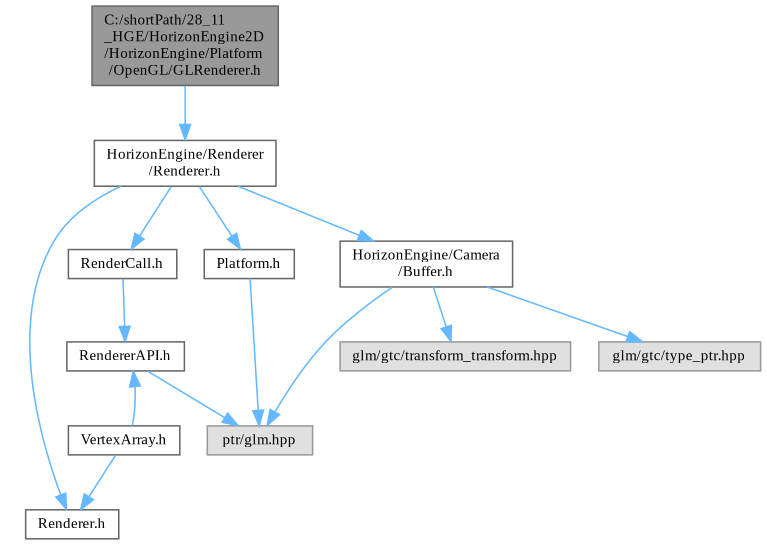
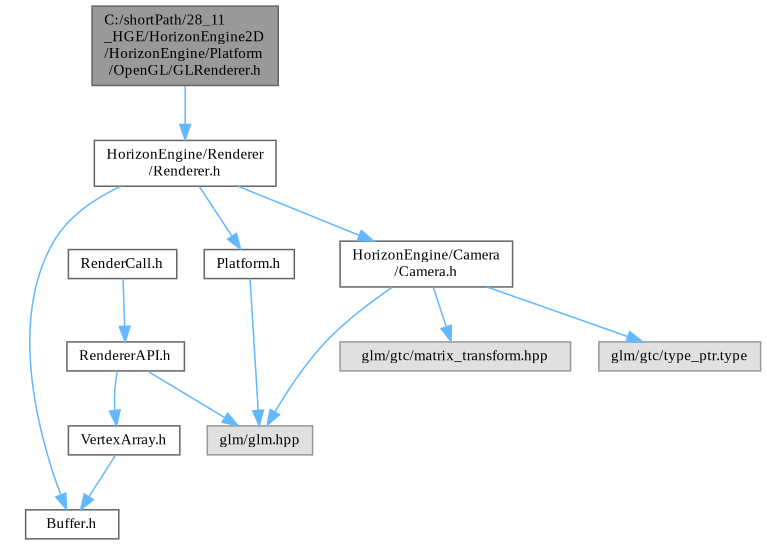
  digraph {
    fontname="Liberation Serif"
    node [color=grey40 fillcolor=white fontname="Liberation Serif" fontsize=10 shape=box style=filled]
    edge [color=steelblue1 fontname="Liberation Serif" fontsize=10 labelfontname=Helvetica labelfontsize=10 style=solid]
    n1 [color=gray40 fillcolor=grey60 fontcolor=black height=0.2 label="C:/shortPath/28_11\l_HGE/HorizonEngine2D\l/HorizonEngine/Platform\l/OpenGL/GLRenderer.h" width=0.4]
    n2 [height=0.2 label="HorizonEngine/Renderer\l/Renderer.h" width=0.4]
-   n3 [height=0.2 label="Renderer.h" width=0.4]
+   n3 [height=0.2 label="Buffer.h" width=0.4]
    n4 [height=0.2 label="Platform.h" width=0.4]
    n5 [height=0.2 label="RenderCall.h" width=0.4]
-   n6 [height=0.2 label="HorizonEngine/Camera\l/Buffer.h" width=0.4]
+   n6 [height=0.2 label="HorizonEngine/Camera\l/Camera.h" width=0.4]
    n7 [height=0.2 label="VertexArray.h" width=0.4]
-   n8 [color=grey60 fillcolor="#E0E0E0" height=0.2 label="ptr/glm.hpp" width=0.4]
+   n8 [color=grey60 fillcolor="#E0E0E0" height=0.2 label="glm/glm.hpp" width=0.4]
    n9 [height=0.2 label="RendererAPI.h" width=0.4]
-   n10 [color=grey60 fillcolor="#E0E0E0" height=0.2 label="glm/gtc/transform_transform.hpp" width=0.4]
-   n11 [color=grey60 fillcolor="#E0E0E0" height=0.2 label="glm/gtc/type_ptr.hpp" width=0.4]
+   n10 [color=grey60 fillcolor="#E0E0E0" height=0.2 label="glm/gtc/matrix_transform.hpp" width=0.4]
+   n11 [color=grey60 fillcolor="#E0E0E0" height=0.2 label="glm/gtc/type_ptr.type" width=0.4]
    n1 -> n2
    n2 -> n3
    n2 -> n4
-   n2 -> n5
    n2 -> n6
    n4 -> n8
    n5 -> n9
    n6 -> n8
    n6 -> n10
    n6 -> n11
    n7 -> n3
-   n7 -> n9
+   n9 -> n7
    n9 -> n8
  }
